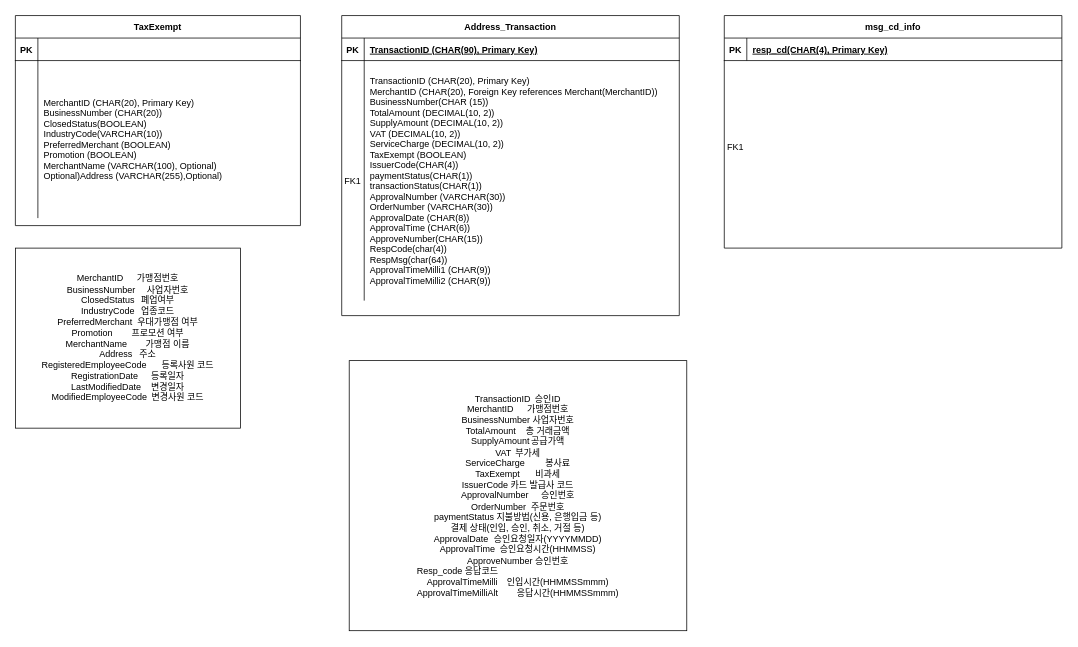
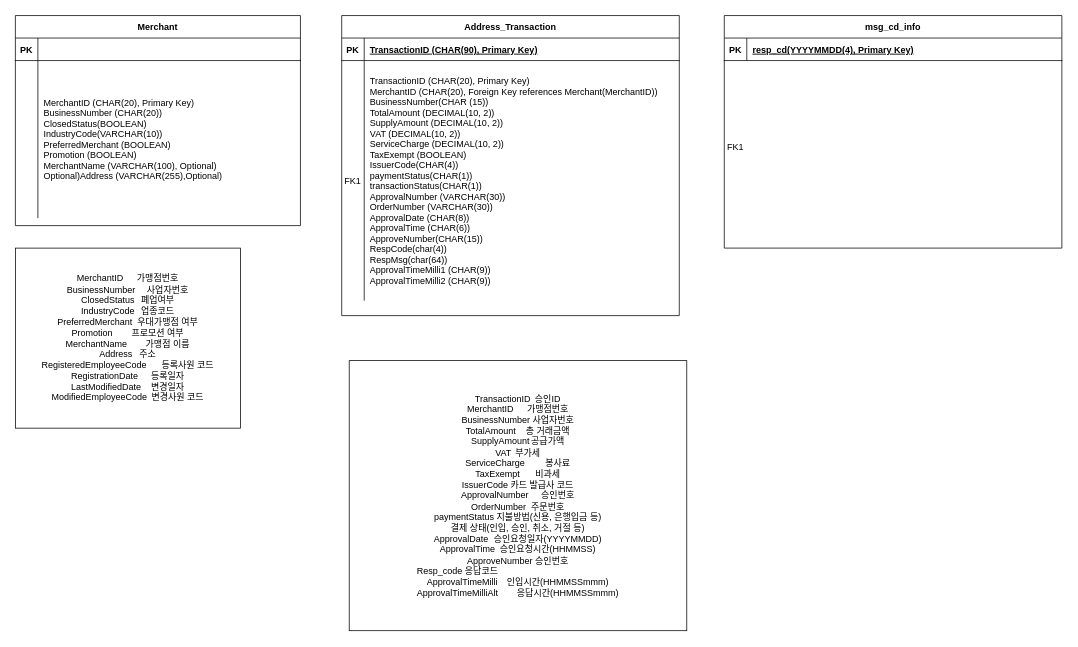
  <mxCell id="0" />
  <mxCell id="1" parent="0" />
  <mxCell id="2" value="Address_Transaction" style="shape=table;startSize=30;container=1;collapsible=1;childLayout=tableLayout;fixedRows=1;rowLines=0;fontStyle=1;align=center;resizeLast=1;" parent="1" vertex="1"><mxGeometry x="455" y="20" width="450" height="400" as="geometry"><mxRectangle x="450" y="120" width="140" height="30" as="alternateBounds" /></mxGeometry></mxCell>
  <mxCell id="3" value="" style="shape=partialRectangle;collapsible=0;dropTarget=0;pointerEvents=0;fillColor=none;points=[[0,0.5],[1,0.5]];portConstraint=eastwest;top=0;left=0;right=0;bottom=1;" parent="2" vertex="1"><mxGeometry y="30" width="450" height="30" as="geometry" /></mxCell>
  <mxCell id="4" value="PK" style="shape=partialRectangle;overflow=hidden;connectable=0;fillColor=none;top=0;left=0;bottom=0;right=0;fontStyle=1;" parent="3" vertex="1"><mxGeometry width="30" height="30" as="geometry"><mxRectangle width="30" height="30" as="alternateBounds" /></mxGeometry></mxCell>
  <mxCell id="5" value="TransactionID (CHAR(90), Primary Key)" style="shape=partialRectangle;overflow=hidden;connectable=0;fillColor=none;top=0;left=0;bottom=0;right=0;align=left;spacingLeft=6;fontStyle=5;" parent="3" vertex="1"><mxGeometry x="30" width="420" height="30" as="geometry"><mxRectangle width="420" height="30" as="alternateBounds" /></mxGeometry></mxCell>
  <mxCell id="6" value="" style="shape=partialRectangle;collapsible=0;dropTarget=0;pointerEvents=0;fillColor=none;points=[[0,0.5],[1,0.5]];portConstraint=eastwest;top=0;left=0;right=0;bottom=0;" parent="2" vertex="1"><mxGeometry y="60" width="450" height="320" as="geometry" /></mxCell>
  <mxCell id="7" value="FK1" style="shape=partialRectangle;overflow=hidden;connectable=0;fillColor=none;top=0;left=0;bottom=0;right=0;" parent="6" vertex="1"><mxGeometry width="30" height="320" as="geometry"><mxRectangle width="30" height="320" as="alternateBounds" /></mxGeometry></mxCell>
  <mxCell id="8" value="TransactionID (CHAR(20), Primary Key)&#10;MerchantID (CHAR(20), Foreign Key references Merchant(MerchantID))&#10;BusinessNumber(CHAR (15))&#10;TotalAmount (DECIMAL(10, 2))&#10;SupplyAmount (DECIMAL(10, 2))&#10;VAT (DECIMAL(10, 2))&#10;ServiceCharge (DECIMAL(10, 2))&#10;TaxExempt (BOOLEAN)&#10;IssuerCode(CHAR(4))&#10;paymentStatus(CHAR(1))&#10;transactionStatus(CHAR(1))&#10;ApprovalNumber (VARCHAR(30))&#10;OrderNumber (VARCHAR(30))&#10;ApprovalDate (CHAR(8)) &#10;ApprovalTime (CHAR(6)) &#10;ApproveNumber(CHAR(15))&#10;RespCode(char(4))&#10;RespMsg(char(64))&#10;ApprovalTimeMilli1 (CHAR(9)) &#10;ApprovalTimeMilli2 (CHAR(9)) " style="shape=partialRectangle;overflow=hidden;connectable=0;fillColor=none;top=0;left=0;bottom=0;right=0;align=left;spacingLeft=6;" parent="6" vertex="1"><mxGeometry x="30" width="420" height="320" as="geometry"><mxRectangle width="420" height="320" as="alternateBounds" /></mxGeometry></mxCell>
- <mxCell id="9" value="TaxExempt" style="shape=table;startSize=30;container=1;collapsible=1;childLayout=tableLayout;fixedRows=1;rowLines=0;fontStyle=1;align=center;resizeLast=1;" parent="1" vertex="1"><mxGeometry x="20" y="20" width="380" height="280" as="geometry" /></mxCell>
+ <mxCell id="9" value="Merchant" style="shape=table;startSize=30;container=1;collapsible=1;childLayout=tableLayout;fixedRows=1;rowLines=0;fontStyle=1;align=center;resizeLast=1;" parent="1" vertex="1"><mxGeometry x="20" y="20" width="380" height="280" as="geometry" /></mxCell>
  <mxCell id="10" value="" style="shape=partialRectangle;collapsible=0;dropTarget=0;pointerEvents=0;fillColor=none;points=[[0,0.5],[1,0.5]];portConstraint=eastwest;top=0;left=0;right=0;bottom=1;" parent="9" vertex="1"><mxGeometry y="30" width="380" height="30" as="geometry" /></mxCell>
  <mxCell id="11" value="PK" style="shape=partialRectangle;overflow=hidden;connectable=0;fillColor=none;top=0;left=0;bottom=0;right=0;fontStyle=1;" parent="10" vertex="1"><mxGeometry width="30" height="30" as="geometry"><mxRectangle width="30" height="30" as="alternateBounds" /></mxGeometry></mxCell>
  <mxCell id="12" value="" style="shape=partialRectangle;collapsible=0;dropTarget=0;pointerEvents=0;fillColor=none;points=[[0,0.5],[1,0.5]];portConstraint=eastwest;top=0;left=0;right=0;bottom=0;" parent="9" vertex="1"><mxGeometry y="60" width="380" height="210" as="geometry" /></mxCell>
  <mxCell id="13" value="" style="shape=partialRectangle;overflow=hidden;connectable=0;fillColor=none;top=0;left=0;bottom=0;right=0;" parent="12" vertex="1"><mxGeometry width="30" height="210" as="geometry"><mxRectangle width="30" height="210" as="alternateBounds" /></mxGeometry></mxCell>
  <mxCell id="14" value="MerchantID (CHAR(20), Primary Key)&#10;BusinessNumber (CHAR(20))&#10;ClosedStatus(BOOLEAN)&#10;IndustryCode(VARCHAR(10))&#10;PreferredMerchant (BOOLEAN)&#10;Promotion (BOOLEAN)&#10;MerchantName (VARCHAR(100), Optional)&#10;Optional)Address (VARCHAR(255),Optional)" style="shape=partialRectangle;overflow=hidden;connectable=0;fillColor=none;top=0;left=0;bottom=0;right=0;align=left;spacingLeft=6;" parent="12" vertex="1"><mxGeometry x="30" width="350" height="210" as="geometry"><mxRectangle width="350" height="210" as="alternateBounds" /></mxGeometry></mxCell>
  <mxCell id="15" value="&lt;div&gt;MerchantID&lt;span style=&quot;white-space:pre&quot;&gt;&#09;&lt;/span&gt;가맹점번호&lt;/div&gt;&lt;div&gt;BusinessNumber&lt;span style=&quot;white-space:pre&quot;&gt;&#09;&lt;/span&gt;사업자번호&lt;/div&gt;&lt;div&gt;ClosedStatus&lt;span style=&quot;white-space:pre&quot;&gt;&#09;&lt;/span&gt;폐업여부&lt;/div&gt;&lt;div&gt;IndustryCode&lt;span style=&quot;white-space:pre&quot;&gt;&#09;&lt;/span&gt;업종코드&lt;/div&gt;&lt;div&gt;PreferredMerchant&lt;span style=&quot;white-space:pre&quot;&gt;&#09;&lt;/span&gt;우대가맹점 여부&lt;/div&gt;&lt;div&gt;Promotion&lt;span style=&quot;white-space:pre&quot;&gt;&#09;&lt;/span&gt;프로모션 여부&lt;/div&gt;&lt;div&gt;MerchantName&lt;span style=&quot;white-space:pre&quot;&gt;&#09;&lt;/span&gt;가맹점 이름&lt;/div&gt;&lt;div&gt;Address&lt;span style=&quot;white-space:pre&quot;&gt;&#09;&lt;/span&gt;주소&lt;/div&gt;&lt;div&gt;RegisteredEmployeeCode&lt;span style=&quot;white-space:pre&quot;&gt;&#09;&lt;/span&gt;등록사원 코드&lt;/div&gt;&lt;div&gt;RegistrationDate&lt;span style=&quot;white-space:pre&quot;&gt;&#09;&lt;/span&gt;등록일자&lt;/div&gt;&lt;div&gt;LastModifiedDate&lt;span style=&quot;white-space:pre&quot;&gt;&#09;&lt;/span&gt;변경일자&lt;/div&gt;&lt;div&gt;ModifiedEmployeeCode&lt;span style=&quot;white-space:pre&quot;&gt;&#09;&lt;/span&gt;변경사원 코드&lt;/div&gt;" style="rounded=0;whiteSpace=wrap;html=1;" parent="1" vertex="1"><mxGeometry x="20" y="330" width="300" height="240" as="geometry" /></mxCell>
  <mxCell id="16" value="&lt;div&gt;TransactionID&lt;span style=&quot;white-space:pre&quot;&gt;&#09;&lt;/span&gt;승인ID&lt;/div&gt;&lt;div&gt;MerchantID&lt;span style=&quot;white-space:pre&quot;&gt;&#09;&lt;/span&gt;가맹점번호&lt;/div&gt;&lt;div&gt;&lt;span style=&quot;text-align: left; text-wrap: nowrap;&quot;&gt;BusinessNumber 사업자번호&lt;/span&gt;&lt;br&gt;&lt;/div&gt;&lt;div&gt;TotalAmount&lt;span style=&quot;white-space:pre&quot;&gt;&#09;&lt;/span&gt;총 거래금액&lt;/div&gt;&lt;div&gt;SupplyAmount&lt;span style=&quot;white-space:pre&quot;&gt;&#09;&lt;/span&gt;공급가액&lt;/div&gt;&lt;div&gt;VAT&lt;span style=&quot;white-space:pre&quot;&gt;&#09;&lt;/span&gt;부가세&lt;/div&gt;&lt;div&gt;ServiceCharge&lt;span style=&quot;white-space:pre&quot;&gt;&#09;&lt;/span&gt;봉사료&lt;/div&gt;&lt;div&gt;TaxExempt&lt;span style=&quot;white-space:pre&quot;&gt;&#09;&lt;/span&gt;비과세&lt;/div&gt;&lt;div&gt;&lt;span style=&quot;text-align: left; text-wrap: nowrap;&quot;&gt;IssuerCode 카드 발급사 코드&lt;/span&gt;&lt;br&gt;&lt;/div&gt;&lt;div&gt;ApprovalNumber&lt;span style=&quot;white-space:pre&quot;&gt;&#09;&lt;/span&gt;승인번호&lt;/div&gt;&lt;div&gt;OrderNumber&lt;span style=&quot;white-space:pre&quot;&gt;&#09;&lt;/span&gt;주문번호&lt;/div&gt;&lt;div&gt;&lt;span style=&quot;text-align: left; text-wrap: nowrap;&quot;&gt;paymentStatus 지불방법(신용, 은행입금 등)&lt;/span&gt;&lt;/div&gt;&lt;div&gt;&lt;span style=&quot;text-align: left; text-wrap: nowrap;&quot;&gt;결제 상태(인입, 승인, 취소, 거절 등)&lt;/span&gt;&lt;br&gt;&lt;/div&gt;&lt;div&gt;ApprovalDate&lt;span style=&quot;white-space:pre&quot;&gt;&#09;&lt;/span&gt;승인요청일자(YYYYMMDD)&lt;/div&gt;&lt;div&gt;ApprovalTime&lt;span style=&quot;white-space:pre&quot;&gt;&#09;&lt;/span&gt;승인요청시간(HHMMSS)&lt;/div&gt;&lt;div&gt;&lt;span style=&quot;text-align: left; text-wrap: nowrap;&quot;&gt;ApproveNumber 승인번호&lt;/span&gt;&lt;br&gt;&lt;/div&gt;&lt;div style=&quot;text-align: left;&quot;&gt;&lt;span style=&quot;text-wrap: nowrap;&quot;&gt;Resp_code 응답코드&lt;/span&gt;&lt;/div&gt;&lt;div&gt;ApprovalTimeMilli&lt;span style=&quot;white-space:pre&quot;&gt;&#09;&lt;/span&gt;인입시간(HHMMSSmmm)&lt;/div&gt;&lt;div&gt;ApprovalTimeMilliAlt&lt;span style=&quot;white-space:pre&quot;&gt;&#09;&lt;/span&gt;응답시간(HHMMSSmmm)&lt;/div&gt;" style="rounded=0;whiteSpace=wrap;html=1;" parent="1" vertex="1"><mxGeometry x="465" y="480" width="450" height="360" as="geometry" /></mxCell>
  <mxCell id="17" value="msg_cd_info" style="shape=table;startSize=30;container=1;collapsible=1;childLayout=tableLayout;fixedRows=1;rowLines=0;fontStyle=1;align=center;resizeLast=1;" parent="1" vertex="1"><mxGeometry x="965" y="20" width="450" height="310" as="geometry"><mxRectangle x="450" y="120" width="140" height="30" as="alternateBounds" /></mxGeometry></mxCell>
  <mxCell id="18" value="" style="shape=partialRectangle;collapsible=0;dropTarget=0;pointerEvents=0;fillColor=none;points=[[0,0.5],[1,0.5]];portConstraint=eastwest;top=0;left=0;right=0;bottom=1;" parent="17" vertex="1"><mxGeometry y="30" width="450" height="30" as="geometry" /></mxCell>
  <mxCell id="19" value="PK" style="shape=partialRectangle;overflow=hidden;connectable=0;fillColor=none;top=0;left=0;bottom=0;right=0;fontStyle=1;" parent="18" vertex="1"><mxGeometry width="30" height="30" as="geometry"><mxRectangle width="30" height="30" as="alternateBounds" /></mxGeometry></mxCell>
- <mxCell id="20" value="resp_cd(CHAR(4), Primary Key)" style="shape=partialRectangle;overflow=hidden;connectable=0;fillColor=none;top=0;left=0;bottom=0;right=0;align=left;spacingLeft=6;fontStyle=5;" parent="18" vertex="1"><mxGeometry x="30" width="420" height="30" as="geometry"><mxRectangle width="420" height="30" as="alternateBounds" /></mxGeometry></mxCell>
+ <mxCell id="20" value="resp_cd(YYYYMMDD(4), Primary Key)" style="shape=partialRectangle;overflow=hidden;connectable=0;fillColor=none;top=0;left=0;bottom=0;right=0;align=left;spacingLeft=6;fontStyle=5;" parent="18" vertex="1"><mxGeometry x="30" width="420" height="30" as="geometry"><mxRectangle width="420" height="30" as="alternateBounds" /></mxGeometry></mxCell>
  <mxCell id="21" value="" style="shape=partialRectangle;collapsible=0;dropTarget=0;pointerEvents=0;fillColor=none;points=[[0,0.5],[1,0.5]];portConstraint=eastwest;top=0;left=0;right=0;bottom=0;" parent="17" vertex="1"><mxGeometry y="60" width="450" height="230" as="geometry" /></mxCell>
  <mxCell id="22" value="FK1" style="shape=partialRectangle;overflow=hidden;connectable=0;fillColor=none;top=0;left=0;bottom=0;right=0;" parent="21" vertex="1"><mxGeometry width="30" height="230" as="geometry"><mxRectangle width="30" height="230" as="alternateBounds" /></mxGeometry></mxCell>
